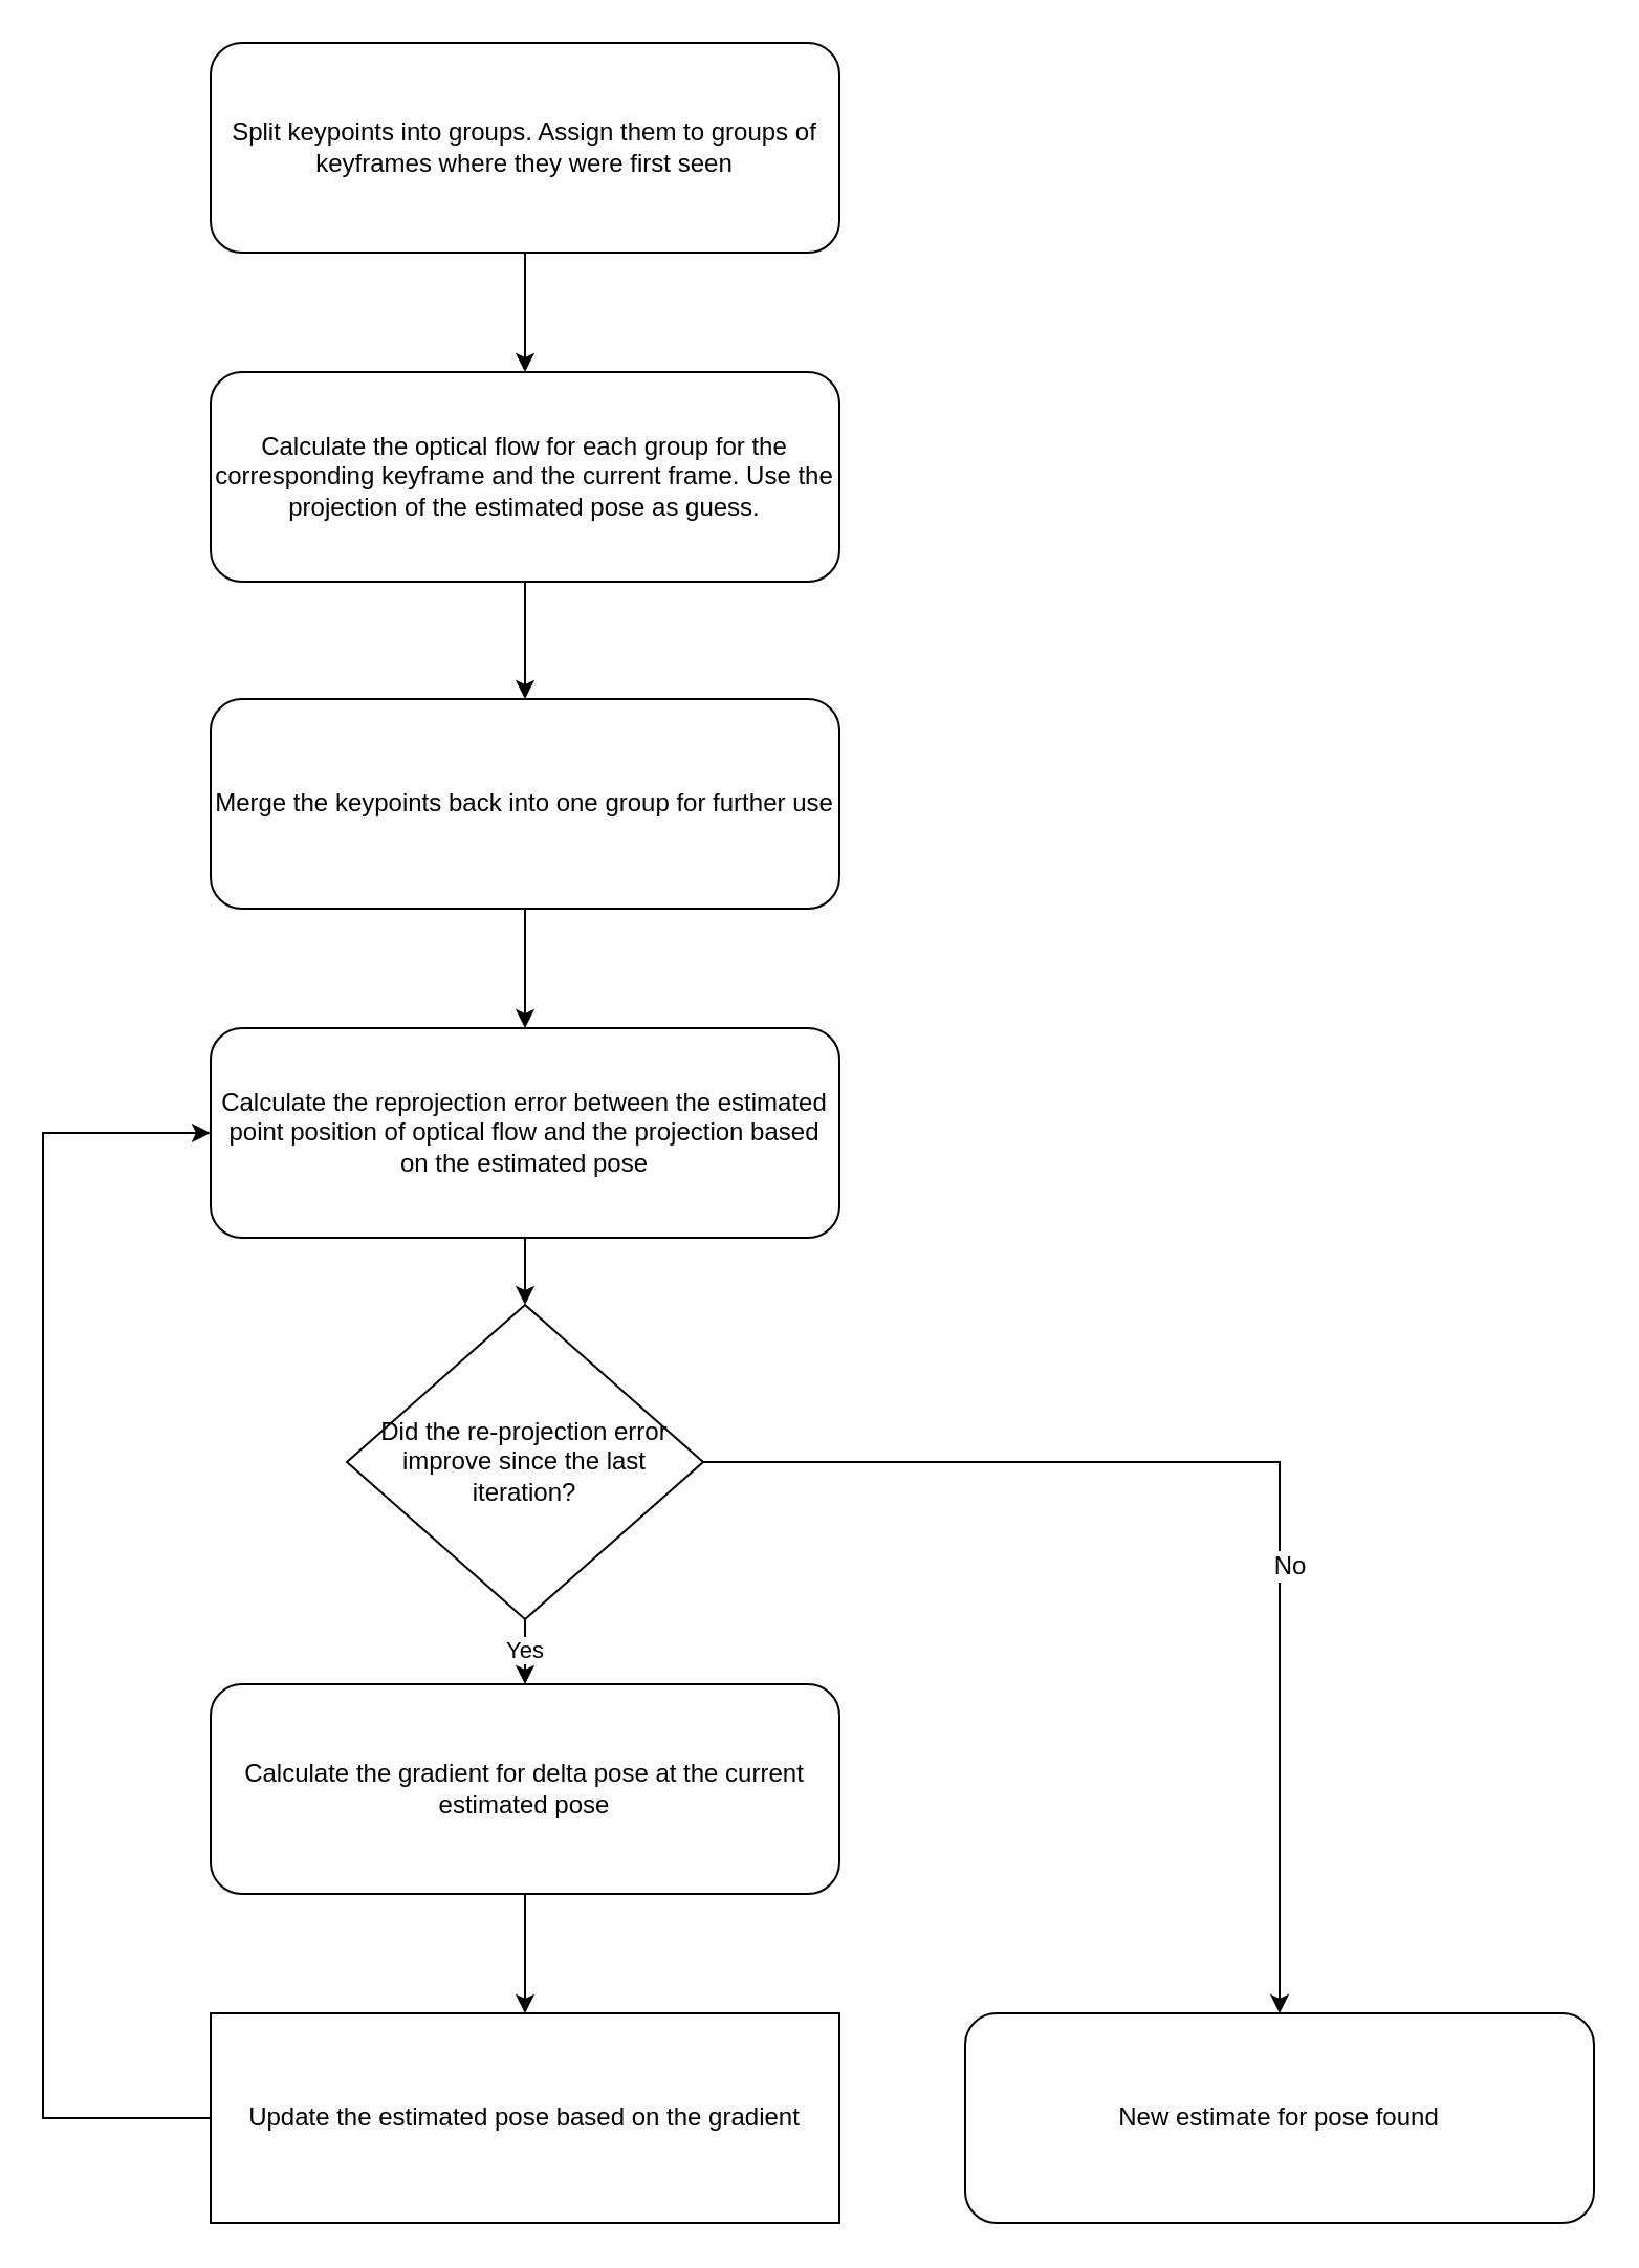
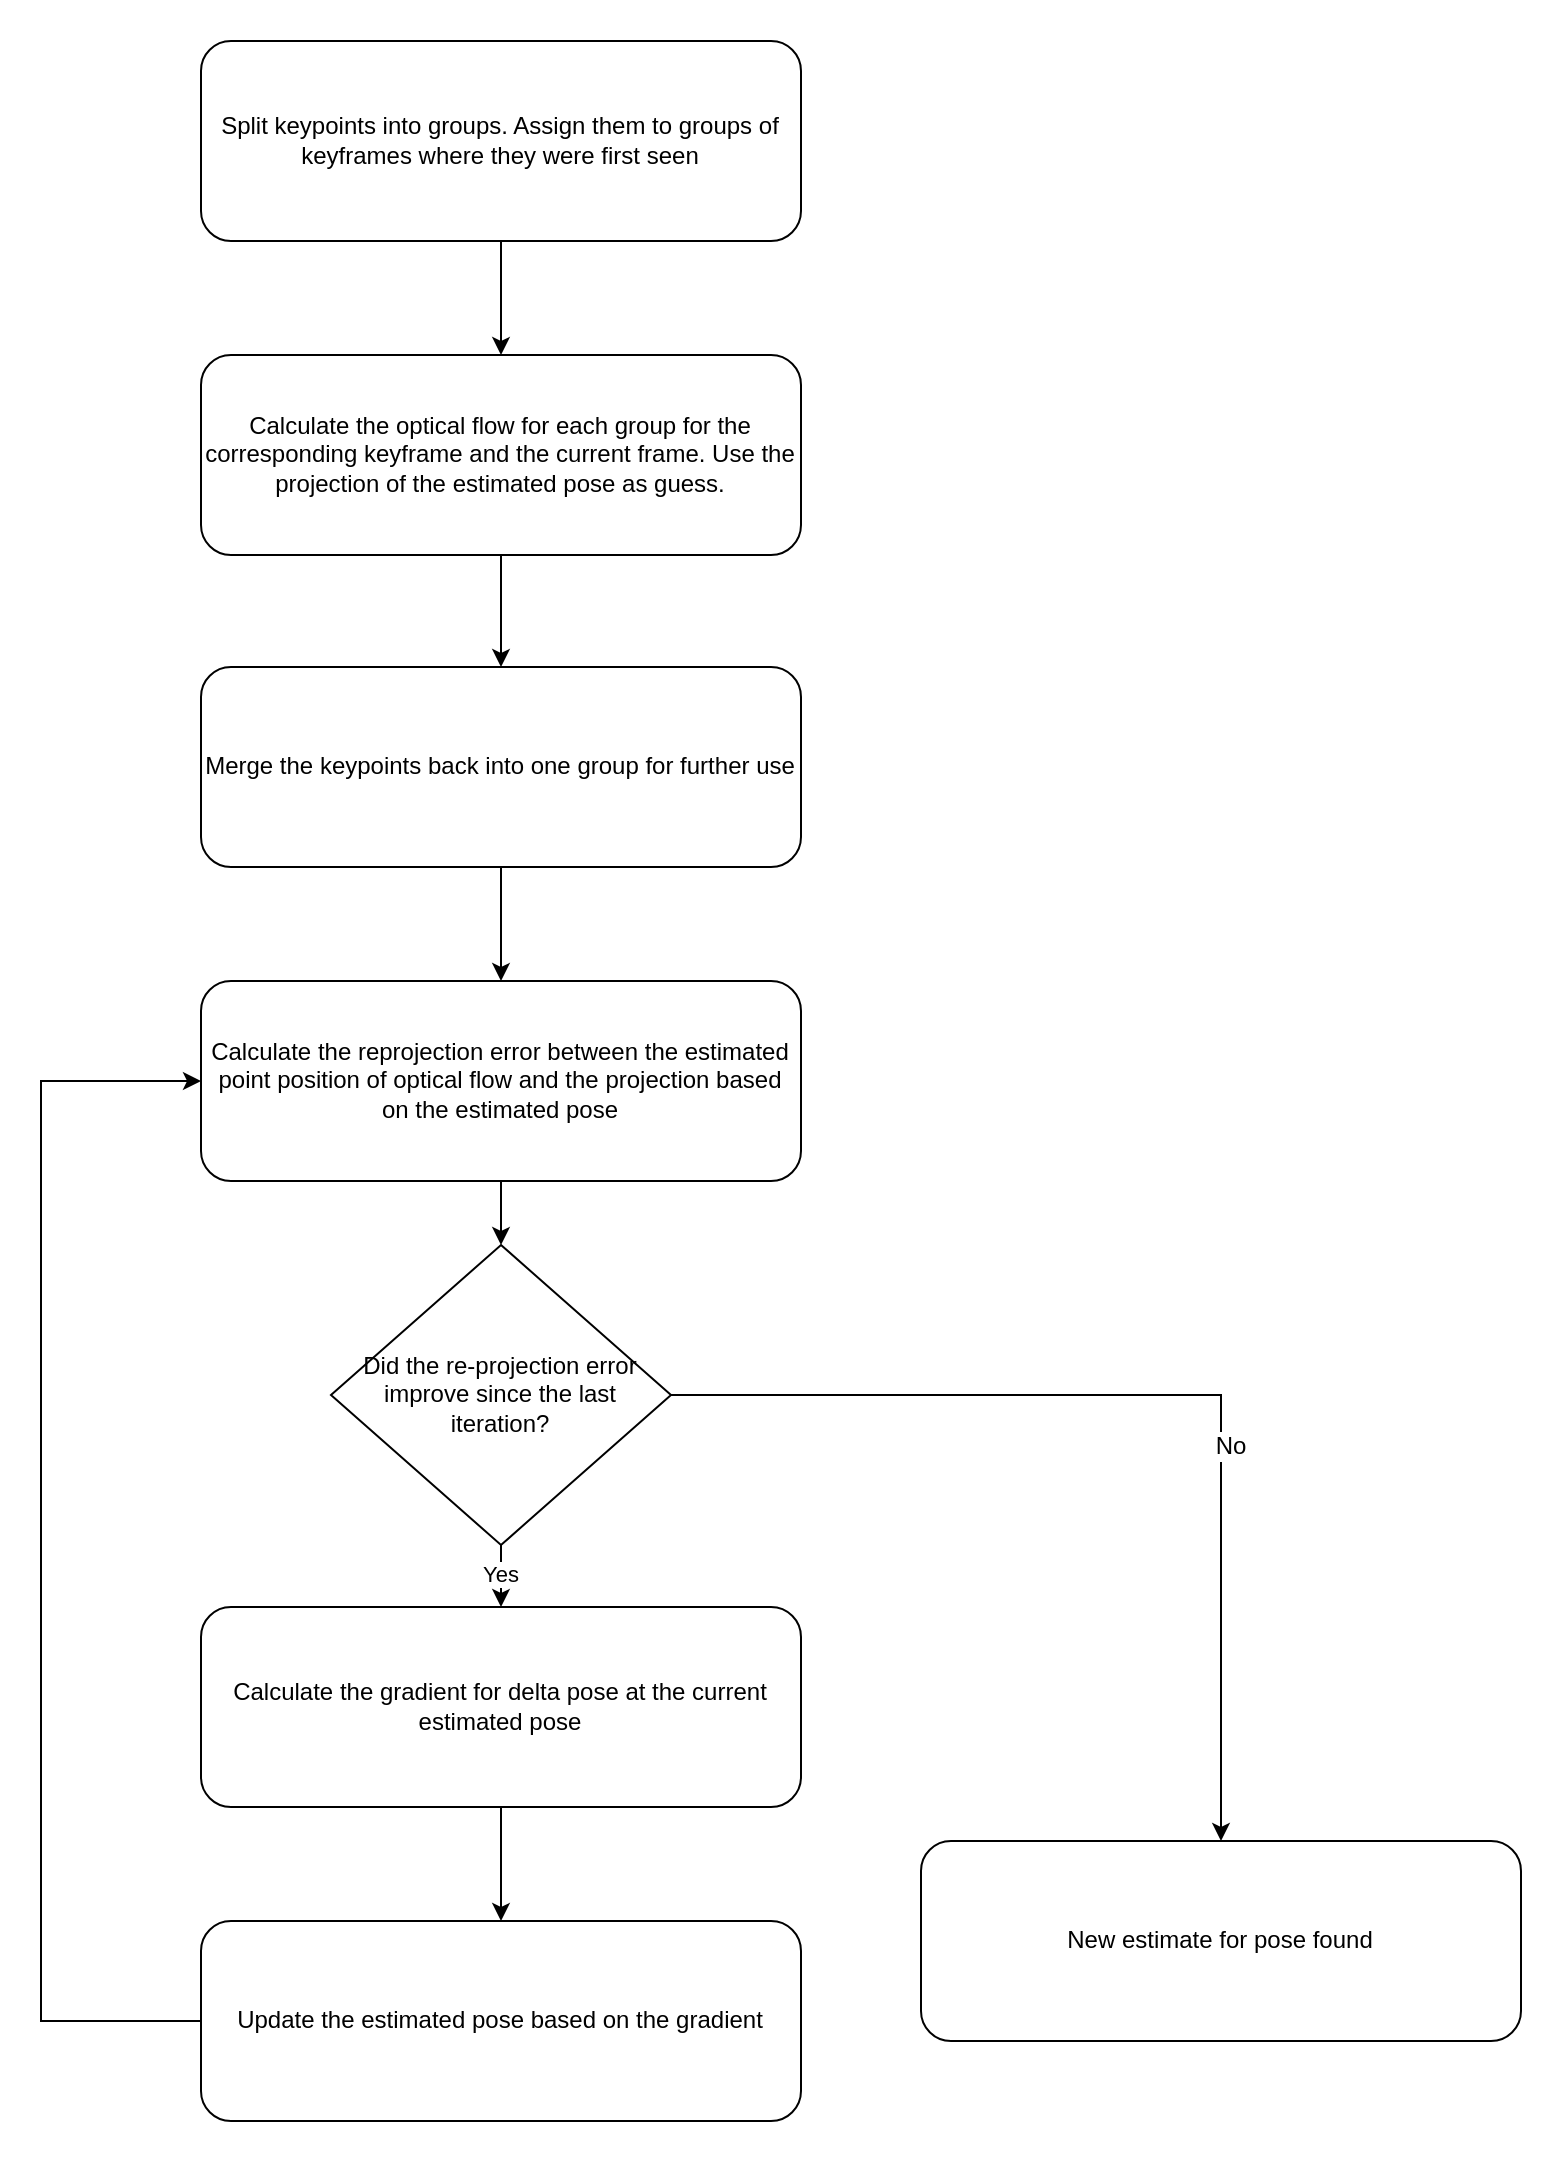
  <mxCell id="0" />
  <mxCell id="1" parent="0" />
  <mxCell id="2" style="edgeStyle=orthogonalEdgeStyle;rounded=0;orthogonalLoop=1;jettySize=auto;html=1;entryX=0.5;entryY=0;entryDx=0;entryDy=0;" edge="1" parent="1" source="3" target="5"><mxGeometry relative="1" as="geometry" /></mxCell>
  <mxCell id="3" value="Split keypoints into groups. Assign them to groups of keyframes where they were first seen" style="rounded=1;whiteSpace=wrap;html=1;fontSize=12;glass=0;strokeWidth=1;shadow=0;" vertex="1" parent="1"><mxGeometry x="100" y="20" width="300" height="100" as="geometry" /></mxCell>
  <mxCell id="4" style="edgeStyle=orthogonalEdgeStyle;rounded=0;orthogonalLoop=1;jettySize=auto;html=1;entryX=0.5;entryY=0;entryDx=0;entryDy=0;" edge="1" parent="1" source="5" target="14"><mxGeometry relative="1" as="geometry" /></mxCell>
  <mxCell id="5" value="Calculate the optical flow for each group for the corresponding keyframe and the current frame. Use the projection of the estimated pose as guess." style="rounded=1;whiteSpace=wrap;html=1;fontSize=12;glass=0;strokeWidth=1;shadow=0;" vertex="1" parent="1"><mxGeometry x="100" y="177" width="300" height="100" as="geometry" /></mxCell>
  <mxCell id="6" style="edgeStyle=orthogonalEdgeStyle;rounded=0;orthogonalLoop=1;jettySize=auto;html=1;entryX=0.5;entryY=0;entryDx=0;entryDy=0;" edge="1" parent="1" source="7" target="9"><mxGeometry relative="1" as="geometry" /></mxCell>
  <mxCell id="7" value="Calculate the gradient for delta pose at the current estimated pose" style="rounded=1;whiteSpace=wrap;html=1;fontSize=12;glass=0;strokeWidth=1;shadow=0;" vertex="1" parent="1"><mxGeometry x="100" y="803" width="300" height="100" as="geometry" /></mxCell>
  <mxCell id="8" style="edgeStyle=orthogonalEdgeStyle;rounded=0;orthogonalLoop=1;jettySize=auto;html=1;entryX=0;entryY=0.5;entryDx=0;entryDy=0;exitX=0;exitY=0.5;exitDx=0;exitDy=0;" edge="1" parent="1" source="9" target="16"><mxGeometry relative="1" as="geometry"><Array as="points"><mxPoint x="20" y="1010" /><mxPoint x="20" y="540" /></Array></mxGeometry></mxCell>
- <mxCell id="9" value="Update the estimated pose based on the gradient" style="whiteSpace=wrap;html=1;fontSize=12;glass=0;strokeWidth=1;shadow=0;rounded=0;" vertex="1" parent="1"><mxGeometry x="100" y="960" width="300" height="100" as="geometry" /></mxCell>
+ <mxCell id="9" value="Update the estimated pose based on the gradient" style="rounded=1;whiteSpace=wrap;html=1;fontSize=12;glass=0;strokeWidth=1;shadow=0;" vertex="1" parent="1"><mxGeometry x="100" y="960" width="300" height="100" as="geometry" /></mxCell>
  <mxCell id="10" style="edgeStyle=orthogonalEdgeStyle;rounded=0;orthogonalLoop=1;jettySize=auto;html=1;exitX=1;exitY=0.5;exitDx=0;exitDy=0;entryX=0.5;entryY=0;entryDx=0;entryDy=0;" edge="1" parent="1" source="18" target="12"><mxGeometry relative="1" as="geometry"><mxPoint x="605" y="750" as="targetPoint" /><mxPoint x="660" y="616" as="sourcePoint" /></mxGeometry></mxCell>
  <mxCell id="11" value="No" style="text;html=1;align=center;verticalAlign=middle;resizable=0;points=[];labelBackgroundColor=#ffffff;" vertex="1" connectable="0" parent="10"><mxGeometry x="0.204" y="4" relative="1" as="geometry"><mxPoint as="offset" /></mxGeometry></mxCell>
- <mxCell id="12" value="New estimate for pose found" style="rounded=1;whiteSpace=wrap;html=1;fontSize=12;glass=0;strokeWidth=1;shadow=0;" vertex="1" parent="1"><mxGeometry x="460" y="960" width="300" height="100" as="geometry" /></mxCell>
+ <mxCell id="12" value="New estimate for pose found" style="rounded=1;whiteSpace=wrap;html=1;fontSize=12;glass=0;strokeWidth=1;shadow=0;" vertex="1" parent="1"><mxGeometry x="460" y="920" width="300" height="100" as="geometry" /></mxCell>
  <mxCell id="13" style="edgeStyle=orthogonalEdgeStyle;rounded=0;orthogonalLoop=1;jettySize=auto;html=1;entryX=0.5;entryY=0;entryDx=0;entryDy=0;" edge="1" parent="1" source="14" target="16"><mxGeometry relative="1" as="geometry" /></mxCell>
  <mxCell id="14" value="Merge the keypoints back into one group for further use" style="rounded=1;whiteSpace=wrap;html=1;fontSize=12;glass=0;strokeWidth=1;shadow=0;" vertex="1" parent="1"><mxGeometry x="100" y="333" width="300" height="100" as="geometry" /></mxCell>
  <mxCell id="15" style="edgeStyle=orthogonalEdgeStyle;rounded=0;orthogonalLoop=1;jettySize=auto;html=1;" edge="1" parent="1" source="16" target="18"><mxGeometry relative="1" as="geometry" /></mxCell>
  <mxCell id="16" value="Calculate the reprojection error between the estimated point position of optical flow and the projection based on the estimated pose" style="rounded=1;whiteSpace=wrap;html=1;fontSize=12;glass=0;strokeWidth=1;shadow=0;" vertex="1" parent="1"><mxGeometry x="100" y="490" width="300" height="100" as="geometry" /></mxCell>
  <mxCell id="17" value="Yes" style="edgeStyle=orthogonalEdgeStyle;rounded=0;orthogonalLoop=1;jettySize=auto;html=1;entryX=0.5;entryY=0;entryDx=0;entryDy=0;" edge="1" parent="1" source="18" target="7"><mxGeometry relative="1" as="geometry" /></mxCell>
  <mxCell id="18" value="Did the re-projection error improve since the last iteration?" style="rhombus;whiteSpace=wrap;html=1;" vertex="1" parent="1"><mxGeometry x="165" y="622" width="170" height="150" as="geometry" /></mxCell>
